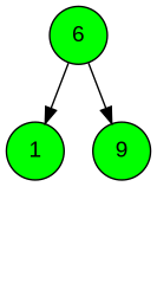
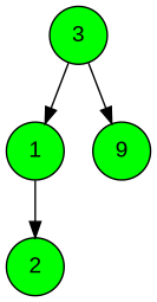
  digraph {
    node [fillcolor=green fontname=Arial shape=circle style=filled]
-   3 [label=6]
+   3
    1
    n3 [label=9]
+   2
    3 -> 1
    3 -> n3
+   1 -> 2
  }
